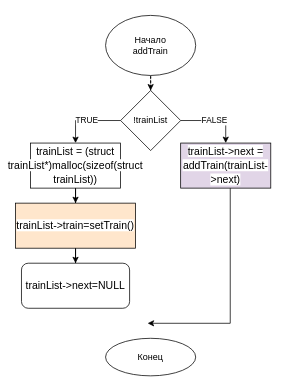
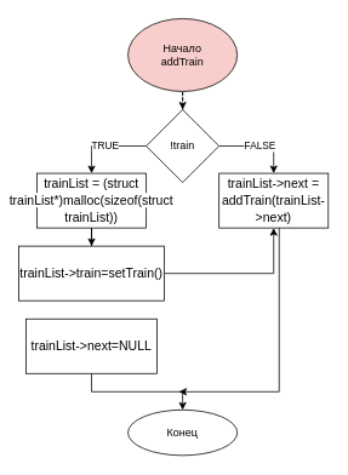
  <mxCell id="0" />
  <mxCell id="1" parent="0" />
  <mxCell id="2" style="edgeStyle=orthogonalEdgeStyle;rounded=0;orthogonalLoop=1;jettySize=auto;html=1;dashed=1;" edge="1" parent="1" source="3" target="6"><mxGeometry relative="1" as="geometry" /></mxCell>
- <mxCell id="3" value="Начало&lt;br&gt;addTrain" style="ellipse;whiteSpace=wrap;html=1;" vertex="1" parent="1"><mxGeometry x="140" y="20" width="120" height="80" as="geometry" /></mxCell>
+ <mxCell id="3" value="Начало&lt;br&gt;addTrain" style="ellipse;whiteSpace=wrap;html=1;fillColor=#f8cecc;" vertex="1" parent="1"><mxGeometry x="140" y="20" width="120" height="80" as="geometry" /></mxCell>
  <mxCell id="4" value="TRUE" style="edgeStyle=orthogonalEdgeStyle;rounded=0;orthogonalLoop=1;jettySize=auto;html=1;entryX=0.5;entryY=0;entryDx=0;entryDy=0;" edge="1" parent="1" source="6" target="8"><mxGeometry relative="1" as="geometry"><Array as="points"><mxPoint x="100" y="160" /></Array></mxGeometry></mxCell>
  <mxCell id="5" value="FALSE" style="edgeStyle=orthogonalEdgeStyle;rounded=0;orthogonalLoop=1;jettySize=auto;html=1;entryX=0.5;entryY=0;entryDx=0;entryDy=0;" edge="1" parent="1" source="6" target="14"><mxGeometry relative="1" as="geometry"><Array as="points"><mxPoint x="300" y="160" /></Array></mxGeometry></mxCell>
- <mxCell id="6" value="!trainList" style="rhombus;whiteSpace=wrap;html=1;" vertex="1" parent="1"><mxGeometry x="160" y="120" width="80" height="80" as="geometry" /></mxCell>
+ <mxCell id="6" value="!train" style="rhombus;whiteSpace=wrap;html=1;" vertex="1" parent="1"><mxGeometry x="160" y="120" width="80" height="80" as="geometry" /></mxCell>
  <mxCell id="7" style="edgeStyle=orthogonalEdgeStyle;rounded=0;orthogonalLoop=1;jettySize=auto;html=1;" edge="1" parent="1" source="8" target="10"><mxGeometry relative="1" as="geometry" /></mxCell>
  <mxCell id="8" value="&lt;div style=&quot;font-size: 14px; line-height: 19px;&quot;&gt;&lt;span style=&quot;background-color: rgb(255, 255, 255);&quot;&gt;trainList = (struct trainList*)malloc(sizeof(struct trainList))&lt;/span&gt;&lt;/div&gt;" style="rounded=0;whiteSpace=wrap;html=1;" vertex="1" parent="1"><mxGeometry x="40" y="190" width="120" height="60" as="geometry" /></mxCell>
- <mxCell id="9" style="edgeStyle=orthogonalEdgeStyle;rounded=0;orthogonalLoop=1;jettySize=auto;html=1;entryX=0.5;entryY=0;entryDx=0;entryDy=0;" edge="1" parent="1" source="10" target="12"><mxGeometry relative="1" as="geometry" /></mxCell>
- <mxCell id="10" value="&lt;div style=&quot;font-size: 14px; line-height: 19px;&quot;&gt;&lt;span style=&quot;background-color: rgb(255, 255, 255);&quot;&gt;trainList-&amp;gt;train=setTrain()&lt;/span&gt;&lt;/div&gt;" style="rounded=0;whiteSpace=wrap;html=1;fillColor=#ffe6cc;" vertex="1" parent="1"><mxGeometry x="20" y="270" width="160" height="60" as="geometry" /></mxCell>
- <mxCell id="12" value="&lt;div style=&quot;font-size: 14px; line-height: 19px;&quot;&gt;&lt;span style=&quot;background-color: rgb(255, 255, 255);&quot;&gt;trainList-&amp;gt;next=NULL&lt;/span&gt;&lt;/div&gt;" style="whiteSpace=wrap;html=1;rounded=1;" vertex="1" parent="1"><mxGeometry x="28" y="350" width="144" height="60" as="geometry" /></mxCell>
+ <mxCell id="9" style="edgeStyle=orthogonalEdgeStyle;rounded=0;orthogonalLoop=1;jettySize=auto;html=1;" edge="1" parent="1" source="10" target="14"><mxGeometry relative="1" as="geometry" /></mxCell>
+ <mxCell id="10" value="&lt;div style=&quot;font-size: 14px; line-height: 19px;&quot;&gt;&lt;span style=&quot;background-color: rgb(255, 255, 255);&quot;&gt;trainList-&amp;gt;train=setTrain()&lt;/span&gt;&lt;/div&gt;" style="rounded=0;whiteSpace=wrap;html=1;" vertex="1" parent="1"><mxGeometry x="20" y="270" width="160" height="60" as="geometry" /></mxCell>
+ <mxCell id="11" style="edgeStyle=orthogonalEdgeStyle;rounded=0;orthogonalLoop=1;jettySize=auto;html=1;entryX=0.5;entryY=0;entryDx=0;entryDy=0;" edge="1" parent="1" source="12" target="15"><mxGeometry relative="1" as="geometry" /></mxCell>
+ <mxCell id="12" value="&lt;div style=&quot;font-size: 14px; line-height: 19px;&quot;&gt;&lt;span style=&quot;background-color: rgb(255, 255, 255);&quot;&gt;trainList-&amp;gt;next=NULL&lt;/span&gt;&lt;/div&gt;" style="rounded=0;whiteSpace=wrap;html=1;" vertex="1" parent="1"><mxGeometry x="28" y="350" width="144" height="60" as="geometry" /></mxCell>
  <mxCell id="13" style="edgeStyle=orthogonalEdgeStyle;rounded=0;orthogonalLoop=1;jettySize=auto;html=1;" edge="1" parent="1" source="14"><mxGeometry relative="1" as="geometry"><mxPoint x="196" y="430" as="targetPoint" /><Array as="points"><mxPoint x="306" y="430" /></Array></mxGeometry></mxCell>
- <mxCell id="14" value="&lt;div style=&quot;font-size: 14px; line-height: 19px;&quot;&gt;&lt;span style=&quot;background-color: rgb(255, 255, 255);&quot;&gt;trainList-&amp;gt;next = addTrain(trainList-&amp;gt;next)&lt;/span&gt;&lt;/div&gt;" style="rounded=0;whiteSpace=wrap;html=1;fillColor=#e1d5e7;" vertex="1" parent="1"><mxGeometry x="240" y="190" width="120" height="60" as="geometry" /></mxCell>
+ <mxCell id="14" value="&lt;div style=&quot;font-size: 14px; line-height: 19px;&quot;&gt;&lt;span style=&quot;background-color: rgb(255, 255, 255);&quot;&gt;trainList-&amp;gt;next = addTrain(trainList-&amp;gt;next)&lt;/span&gt;&lt;/div&gt;" style="rounded=0;whiteSpace=wrap;html=1;" vertex="1" parent="1"><mxGeometry x="240" y="190" width="120" height="60" as="geometry" /></mxCell>
  <mxCell id="15" value="Конец" style="ellipse;whiteSpace=wrap;html=1;" vertex="1" parent="1"><mxGeometry x="140" y="450" width="120" height="50" as="geometry" /></mxCell>
